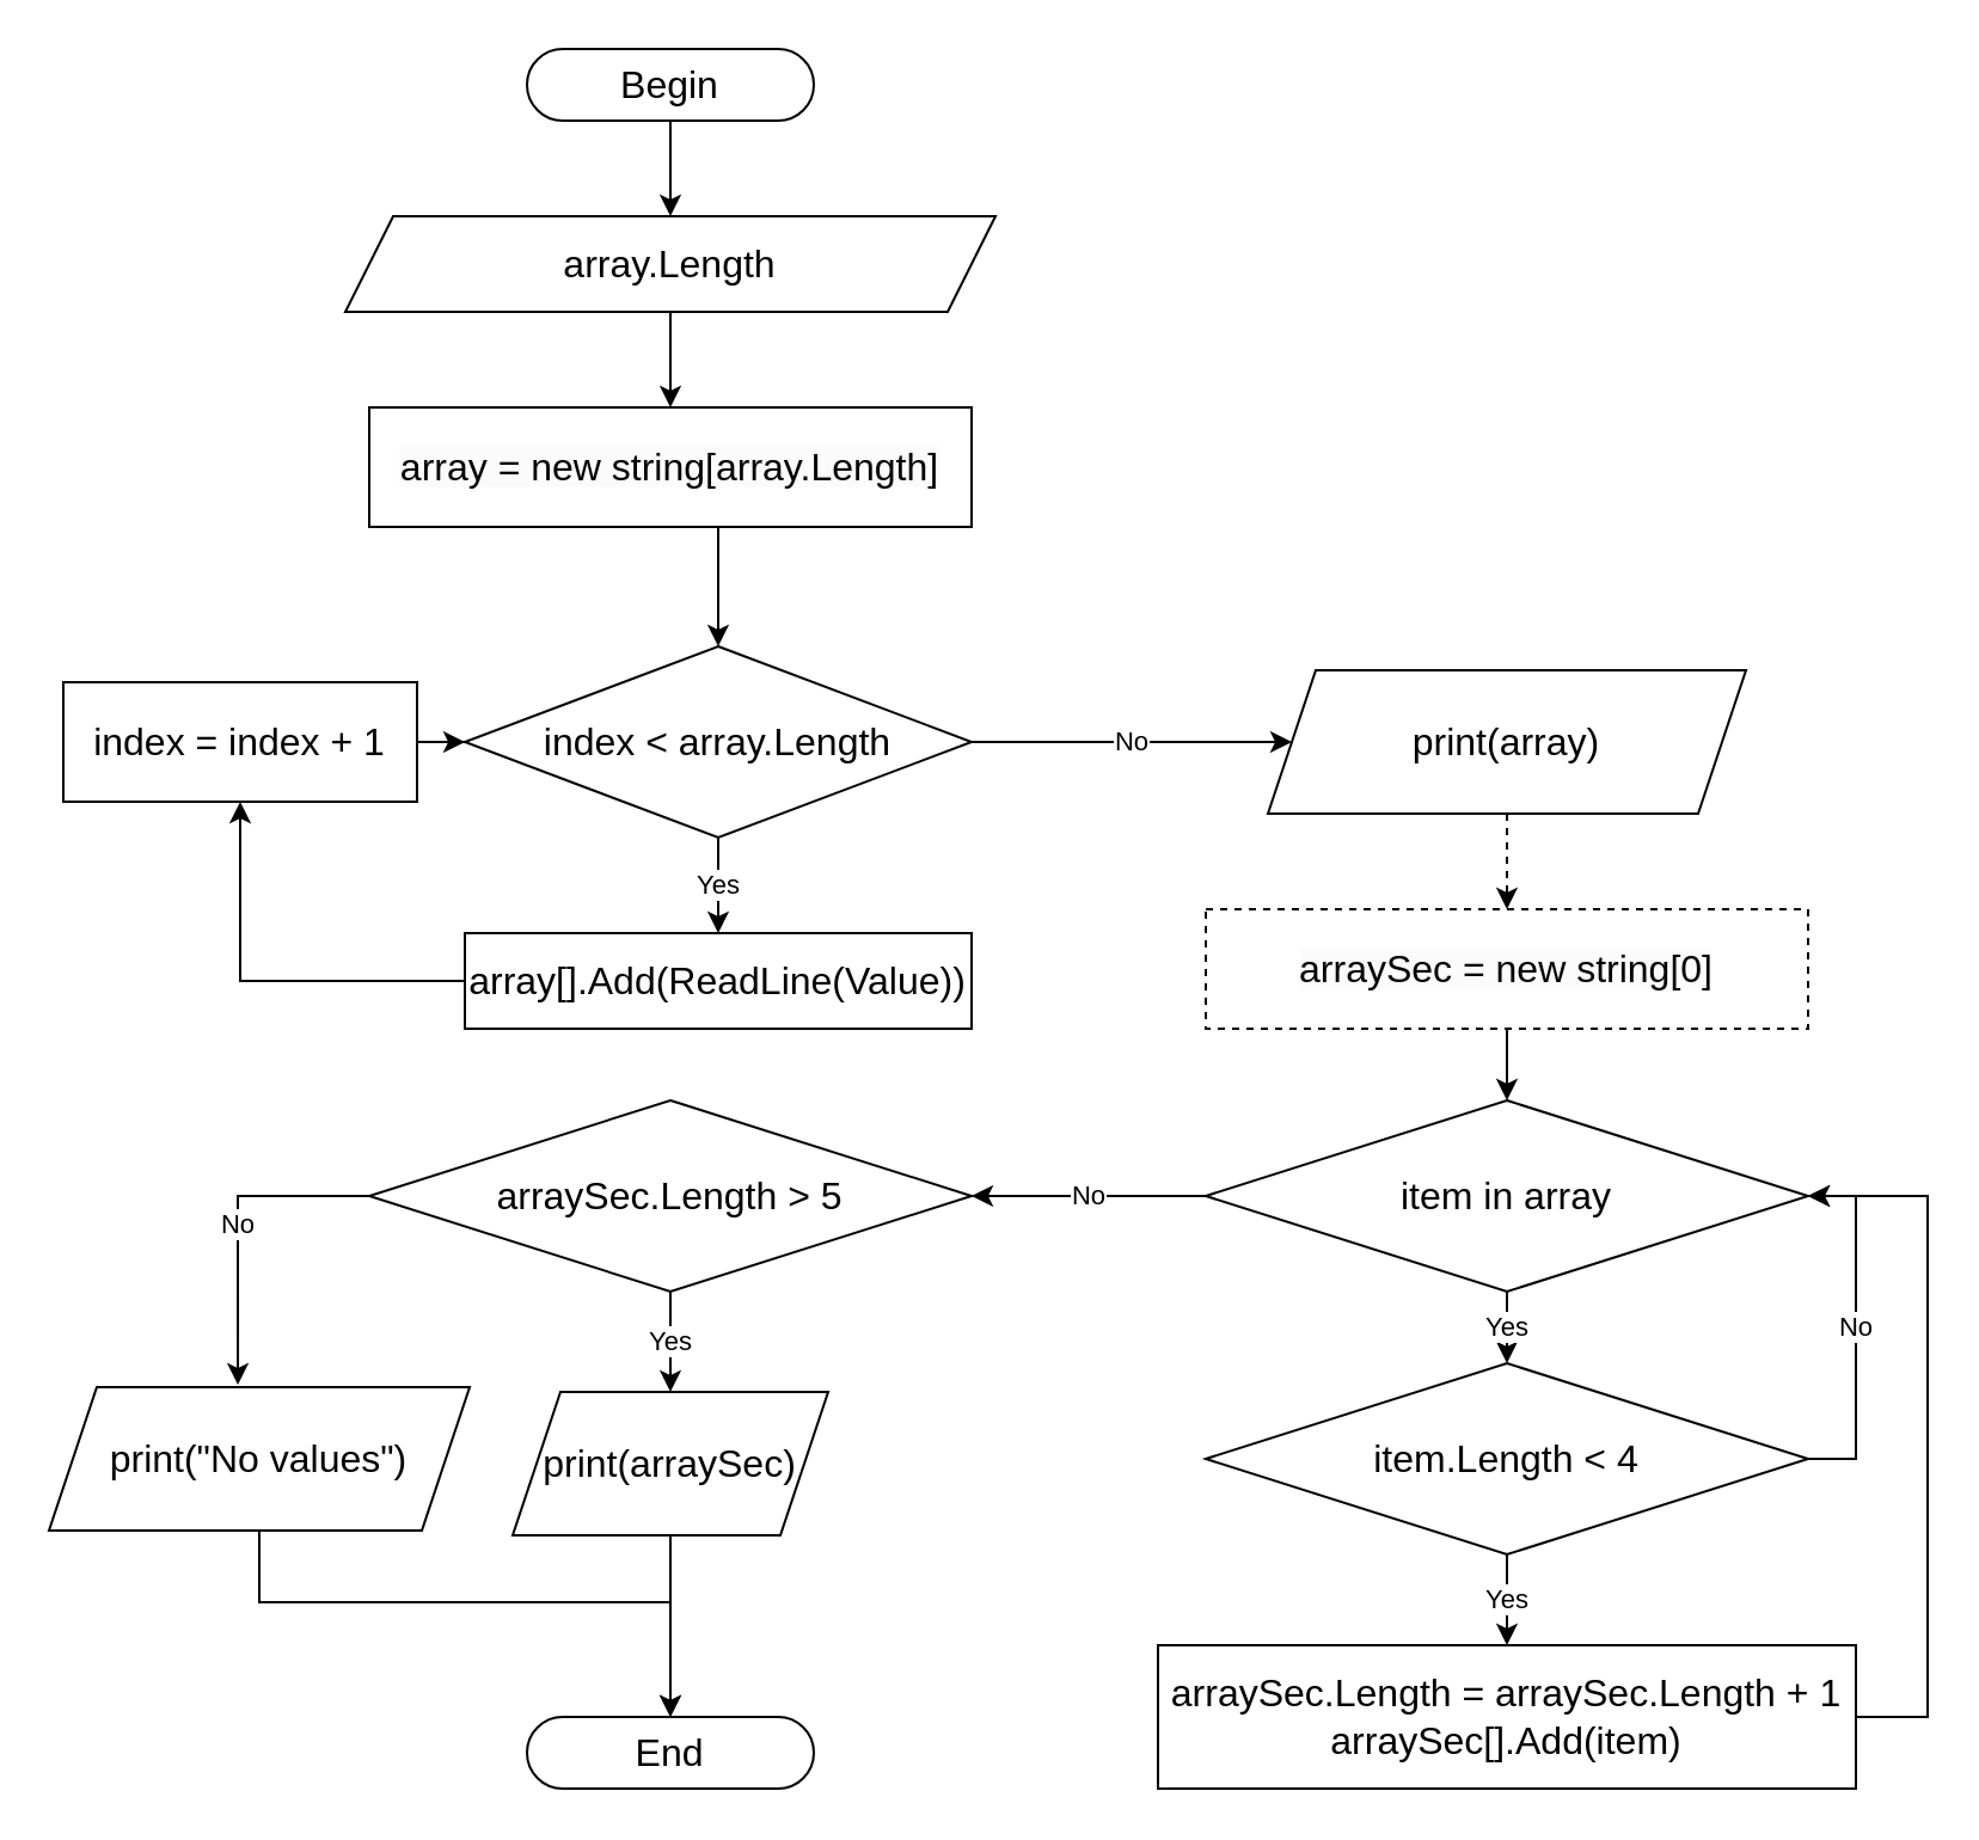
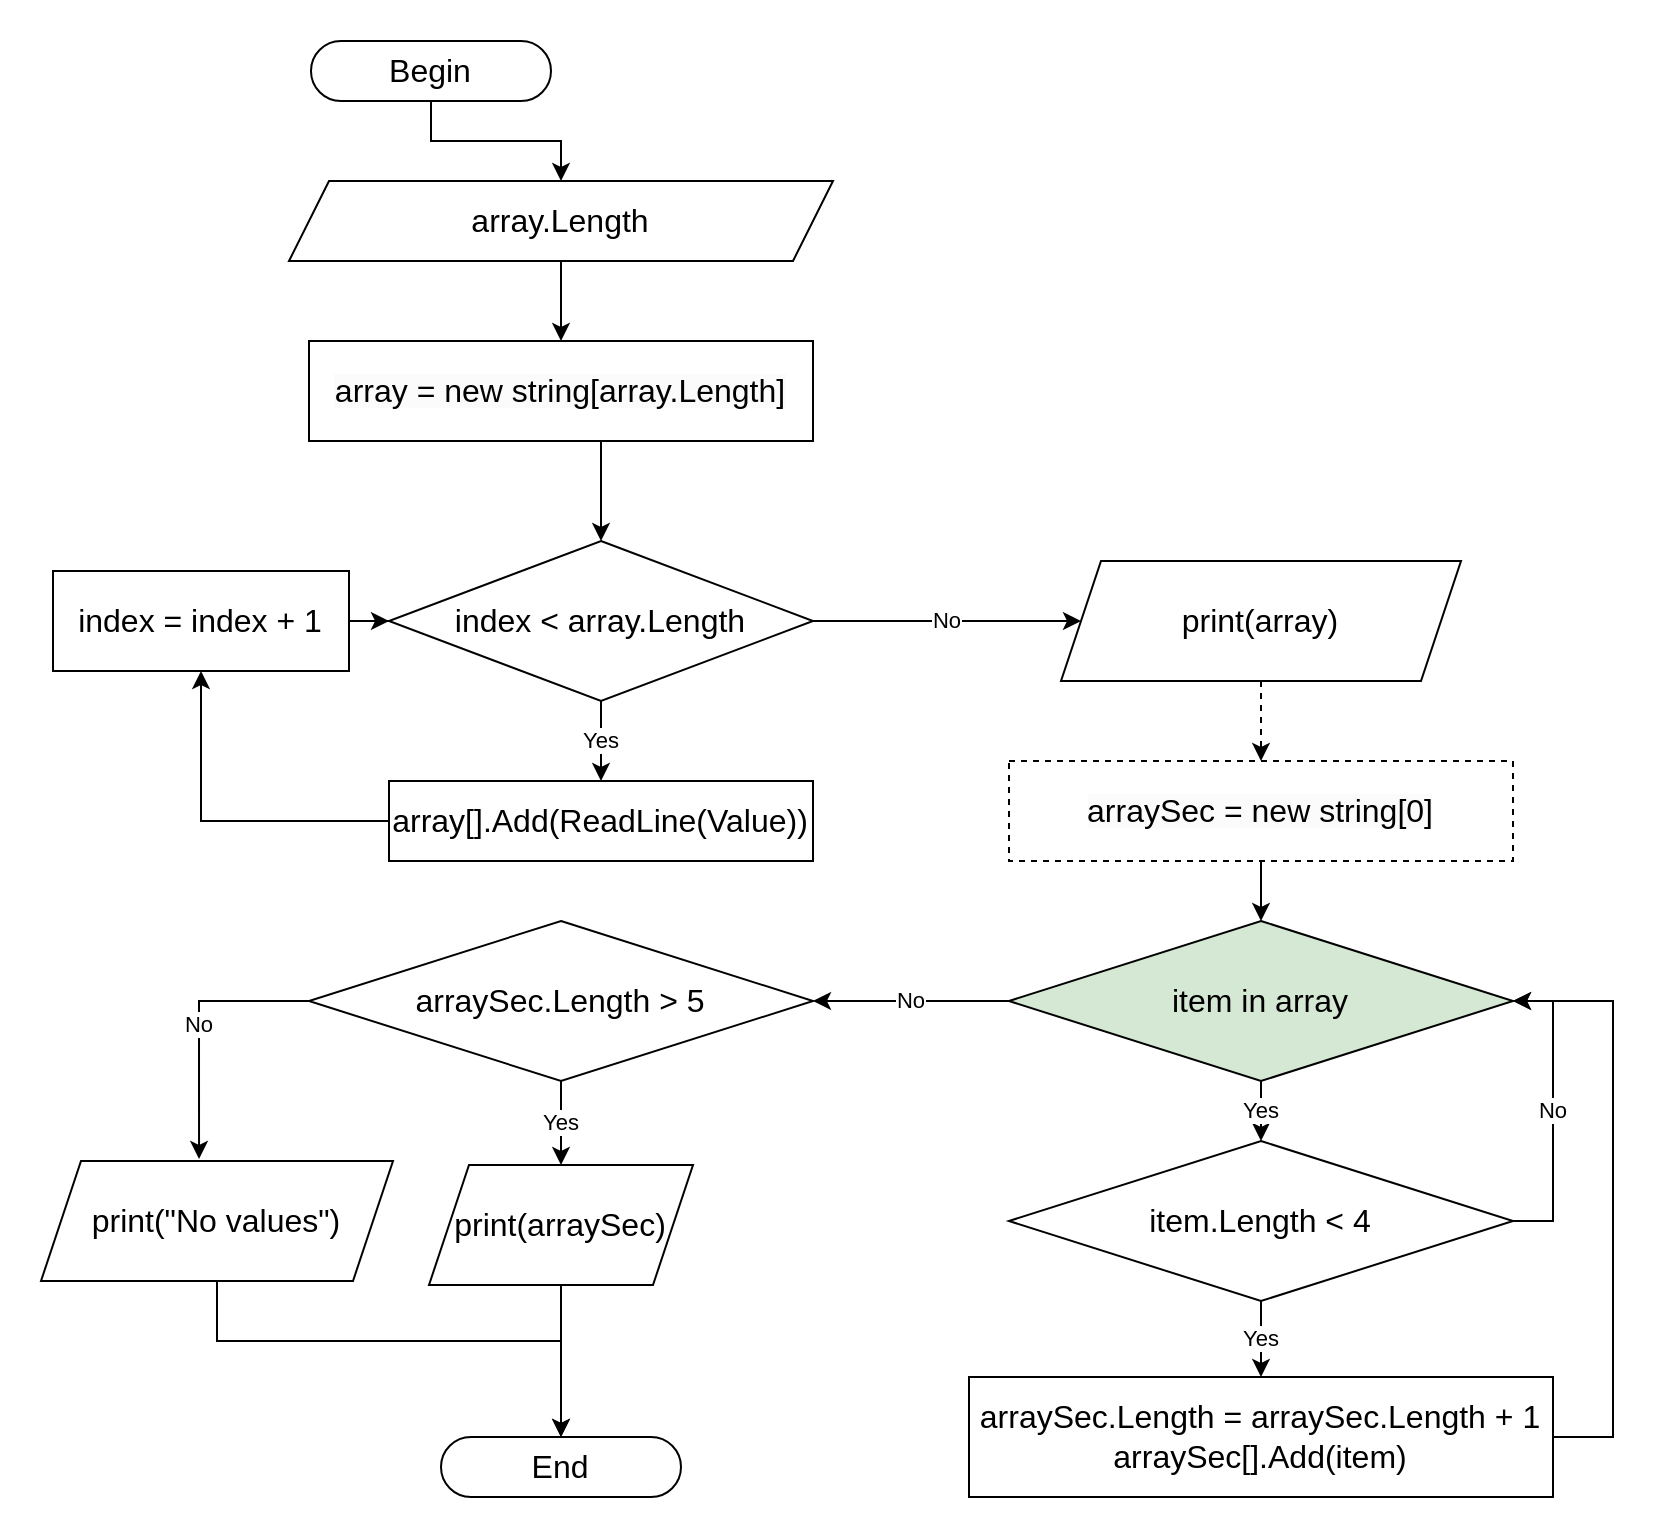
  <mxCell id="0" />
  <mxCell id="1" parent="0" />
  <mxCell id="2" style="edgeStyle=orthogonalEdgeStyle;rounded=0;orthogonalLoop=1;jettySize=auto;html=1;" parent="1" source="3" target="5" edge="1"><mxGeometry relative="1" as="geometry" /></mxCell>
- <mxCell id="3" value="&lt;p style=&quot;font-size: 16px;&quot;&gt;Begin&lt;/p&gt;" style="rounded=1;whiteSpace=wrap;html=1;arcSize=50;fontSize=16;" parent="1" vertex="1"><mxGeometry x="220" y="20" width="120" height="30" as="geometry" /></mxCell>
+ <mxCell id="3" value="&lt;p style=&quot;font-size: 16px;&quot;&gt;Begin&lt;/p&gt;" style="rounded=1;whiteSpace=wrap;html=1;arcSize=50;fontSize=16;" parent="1" vertex="1"><mxGeometry x="155" y="20" width="120" height="30" as="geometry" /></mxCell>
  <mxCell id="4" style="edgeStyle=orthogonalEdgeStyle;rounded=0;orthogonalLoop=1;jettySize=auto;html=1;entryX=0.5;entryY=0;entryDx=0;entryDy=0;" parent="1" source="5" target="25" edge="1"><mxGeometry relative="1" as="geometry" /></mxCell>
  <mxCell id="5" value="array.Length" style="shape=parallelogram;perimeter=parallelogramPerimeter;whiteSpace=wrap;html=1;fixedSize=1;fontSize=16;" parent="1" vertex="1"><mxGeometry x="144" y="90" width="272" height="40" as="geometry" /></mxCell>
  <mxCell id="6" style="edgeStyle=orthogonalEdgeStyle;rounded=0;orthogonalLoop=1;jettySize=auto;html=1;entryX=0.5;entryY=1;entryDx=0;entryDy=0;" parent="1" source="7" target="15" edge="1"><mxGeometry relative="1" as="geometry"><Array as="points"><mxPoint x="100" y="410" /></Array></mxGeometry></mxCell>
  <mxCell id="7" value="array[].Add(ReadLine(Value))" style="rounded=0;whiteSpace=wrap;html=1;fontSize=16;" parent="1" vertex="1"><mxGeometry x="194" y="390" width="212" height="40" as="geometry" /></mxCell>
  <mxCell id="8" value="Yes" style="edgeStyle=orthogonalEdgeStyle;rounded=0;orthogonalLoop=1;jettySize=auto;html=1;entryX=0.5;entryY=0;entryDx=0;entryDy=0;" parent="1" source="10" target="7" edge="1"><mxGeometry relative="1" as="geometry" /></mxCell>
  <mxCell id="9" value="No" style="edgeStyle=orthogonalEdgeStyle;rounded=0;orthogonalLoop=1;jettySize=auto;html=1;entryX=0;entryY=0.5;entryDx=0;entryDy=0;" parent="1" source="10" target="12" edge="1"><mxGeometry relative="1" as="geometry" /></mxCell>
  <mxCell id="10" value="index &amp;lt; array.Length" style="rhombus;whiteSpace=wrap;html=1;fontSize=16;" parent="1" vertex="1"><mxGeometry x="194" y="270" width="212" height="80" as="geometry" /></mxCell>
  <mxCell id="11" style="edgeStyle=orthogonalEdgeStyle;rounded=0;orthogonalLoop=1;jettySize=auto;html=1;entryX=0.5;entryY=0;entryDx=0;entryDy=0;dashed=1;" parent="1" source="12" target="27" edge="1"><mxGeometry relative="1" as="geometry" /></mxCell>
  <mxCell id="12" value="print(array)" style="shape=parallelogram;perimeter=parallelogramPerimeter;whiteSpace=wrap;html=1;fixedSize=1;fontSize=16;fontStyle=0" parent="1" vertex="1"><mxGeometry x="530" y="280" width="200" height="60" as="geometry" /></mxCell>
  <mxCell id="13" value="&lt;p style=&quot;font-size: 16px;&quot;&gt;End&lt;/p&gt;" style="rounded=1;whiteSpace=wrap;html=1;arcSize=50;fontSize=16;" parent="1" vertex="1"><mxGeometry x="220" y="718" width="120" height="30" as="geometry" /></mxCell>
  <mxCell id="14" style="edgeStyle=orthogonalEdgeStyle;rounded=0;orthogonalLoop=1;jettySize=auto;html=1;entryX=0;entryY=0.5;entryDx=0;entryDy=0;" parent="1" source="15" target="10" edge="1"><mxGeometry relative="1" as="geometry" /></mxCell>
  <mxCell id="15" value="index = index + 1" style="rounded=0;whiteSpace=wrap;html=1;fontSize=16;" parent="1" vertex="1"><mxGeometry x="26" y="285" width="148" height="50" as="geometry" /></mxCell>
  <mxCell id="16" value="Yes" style="edgeStyle=orthogonalEdgeStyle;rounded=0;orthogonalLoop=1;jettySize=auto;html=1;entryX=0.5;entryY=0;entryDx=0;entryDy=0;" parent="1" source="18" target="21" edge="1"><mxGeometry relative="1" as="geometry" /></mxCell>
  <mxCell id="17" value="No" style="edgeStyle=orthogonalEdgeStyle;rounded=0;orthogonalLoop=1;jettySize=auto;html=1;entryX=1;entryY=0.5;entryDx=0;entryDy=0;" parent="1" source="18" target="32" edge="1"><mxGeometry relative="1" as="geometry" /></mxCell>
- <mxCell id="18" value="item in array" style="rhombus;whiteSpace=wrap;html=1;fontSize=16;" parent="1" vertex="1"><mxGeometry x="504" y="460" width="252" height="80" as="geometry" /></mxCell>
+ <mxCell id="18" value="item in array" style="rhombus;whiteSpace=wrap;html=1;fontSize=16;fillColor=#d5e8d4;" parent="1" vertex="1"><mxGeometry x="504" y="460" width="252" height="80" as="geometry" /></mxCell>
  <mxCell id="19" value="Yes" style="edgeStyle=orthogonalEdgeStyle;rounded=0;orthogonalLoop=1;jettySize=auto;html=1;entryX=0.5;entryY=0;entryDx=0;entryDy=0;" parent="1" source="21" target="23" edge="1"><mxGeometry relative="1" as="geometry" /></mxCell>
  <mxCell id="20" value="No" style="edgeStyle=orthogonalEdgeStyle;rounded=0;orthogonalLoop=1;jettySize=auto;html=1;entryX=1;entryY=0.5;entryDx=0;entryDy=0;" parent="1" source="21" target="18" edge="1"><mxGeometry relative="1" as="geometry"><Array as="points"><mxPoint x="776" y="610" /><mxPoint x="776" y="500" /></Array></mxGeometry></mxCell>
  <mxCell id="21" value="item.Length &amp;lt; 4" style="rhombus;whiteSpace=wrap;html=1;fontSize=16;" parent="1" vertex="1"><mxGeometry x="504" y="570" width="252" height="80" as="geometry" /></mxCell>
  <mxCell id="22" style="edgeStyle=orthogonalEdgeStyle;rounded=0;orthogonalLoop=1;jettySize=auto;html=1;entryX=1;entryY=0.5;entryDx=0;entryDy=0;" parent="1" source="23" target="18" edge="1"><mxGeometry relative="1" as="geometry"><Array as="points"><mxPoint x="806" y="718" /><mxPoint x="806" y="500" /></Array></mxGeometry></mxCell>
  <mxCell id="23" value="arraySec.Length = arraySec.Length + 1&lt;br&gt;arraySec[].Add(item)" style="rounded=0;whiteSpace=wrap;html=1;fontSize=16;" parent="1" vertex="1"><mxGeometry x="484" y="688" width="292" height="60" as="geometry" /></mxCell>
  <mxCell id="24" style="edgeStyle=orthogonalEdgeStyle;rounded=0;orthogonalLoop=1;jettySize=auto;html=1;entryX=0.5;entryY=0;entryDx=0;entryDy=0;" parent="1" source="25" target="10" edge="1"><mxGeometry relative="1" as="geometry"><Array as="points"><mxPoint x="300" y="230" /><mxPoint x="300" y="230" /></Array></mxGeometry></mxCell>
  <mxCell id="25" value="&lt;span style=&quot;color: rgb(0, 0, 0); font-family: Helvetica; font-size: 16px; font-style: normal; font-variant-ligatures: normal; font-variant-caps: normal; font-weight: 400; letter-spacing: normal; orphans: 2; text-align: center; text-indent: 0px; text-transform: none; widows: 2; word-spacing: 0px; -webkit-text-stroke-width: 0px; background-color: rgb(251, 251, 251); text-decoration-thickness: initial; text-decoration-style: initial; text-decoration-color: initial; float: none; display: inline !important;&quot;&gt;array = new string[array.Length]&lt;/span&gt;" style="rounded=0;whiteSpace=wrap;html=1;fontSize=16;" parent="1" vertex="1"><mxGeometry x="154" y="170" width="252" height="50" as="geometry" /></mxCell>
  <mxCell id="26" style="edgeStyle=orthogonalEdgeStyle;rounded=0;orthogonalLoop=1;jettySize=auto;html=1;entryX=0.5;entryY=0;entryDx=0;entryDy=0;" parent="1" source="27" target="18" edge="1"><mxGeometry relative="1" as="geometry" /></mxCell>
  <mxCell id="27" value="&lt;span style=&quot;color: rgb(0, 0, 0); font-family: Helvetica; font-size: 16px; font-style: normal; font-variant-ligatures: normal; font-variant-caps: normal; font-weight: 400; letter-spacing: normal; orphans: 2; text-align: center; text-indent: 0px; text-transform: none; widows: 2; word-spacing: 0px; -webkit-text-stroke-width: 0px; background-color: rgb(251, 251, 251); text-decoration-thickness: initial; text-decoration-style: initial; text-decoration-color: initial; float: none; display: inline !important;&quot;&gt;arraySec = new string[0]&lt;/span&gt;" style="rounded=0;whiteSpace=wrap;html=1;fontSize=16;dashed=1;" parent="1" vertex="1"><mxGeometry x="504" y="380" width="252" height="50" as="geometry" /></mxCell>
  <mxCell id="28" style="edgeStyle=orthogonalEdgeStyle;rounded=0;orthogonalLoop=1;jettySize=auto;html=1;entryX=0.5;entryY=0;entryDx=0;entryDy=0;" parent="1" source="29" target="13" edge="1"><mxGeometry relative="1" as="geometry" /></mxCell>
  <mxCell id="29" value="print(arraySec)" style="shape=parallelogram;perimeter=parallelogramPerimeter;whiteSpace=wrap;html=1;fixedSize=1;fontSize=16;fontStyle=0" parent="1" vertex="1"><mxGeometry x="214" y="582" width="132" height="60" as="geometry" /></mxCell>
  <mxCell id="30" value="Yes" style="edgeStyle=orthogonalEdgeStyle;rounded=0;orthogonalLoop=1;jettySize=auto;html=1;entryX=0.5;entryY=0;entryDx=0;entryDy=0;" parent="1" source="32" target="29" edge="1"><mxGeometry relative="1" as="geometry" /></mxCell>
  <mxCell id="31" value="No" style="edgeStyle=orthogonalEdgeStyle;rounded=0;orthogonalLoop=1;jettySize=auto;html=1;entryX=0.449;entryY=-0.017;entryDx=0;entryDy=0;entryPerimeter=0;" parent="1" source="32" target="34" edge="1"><mxGeometry relative="1" as="geometry"><Array as="points"><mxPoint x="99" y="500" /></Array></mxGeometry></mxCell>
  <mxCell id="32" value="arraySec.Length &amp;gt; 5" style="rhombus;whiteSpace=wrap;html=1;fontSize=16;" parent="1" vertex="1"><mxGeometry x="154" y="460" width="252" height="80" as="geometry" /></mxCell>
  <mxCell id="33" style="edgeStyle=orthogonalEdgeStyle;rounded=0;orthogonalLoop=1;jettySize=auto;html=1;" parent="1" source="34" target="13" edge="1"><mxGeometry relative="1" as="geometry"><Array as="points"><mxPoint x="108" y="670" /><mxPoint x="280" y="670" /></Array></mxGeometry></mxCell>
  <mxCell id="34" value="print(&quot;No values&quot;)" style="shape=parallelogram;perimeter=parallelogramPerimeter;whiteSpace=wrap;html=1;fixedSize=1;fontSize=16;fontStyle=0" parent="1" vertex="1"><mxGeometry x="20" y="580" width="176" height="60" as="geometry" /></mxCell>
